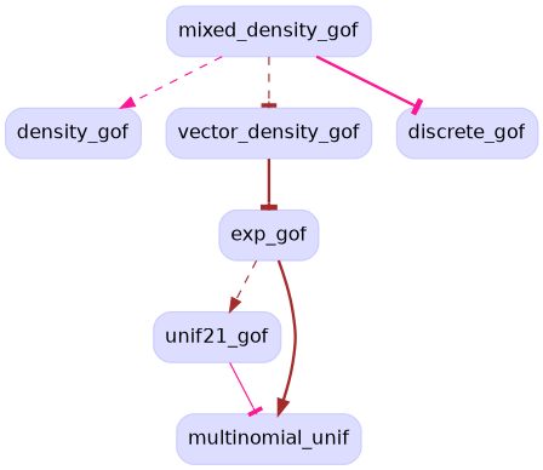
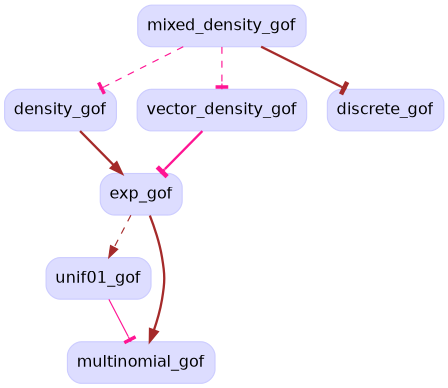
  digraph {
    fontname=helvetica
    node [color="#ccccff" fillcolor="#ddddff" fontname=helvetica shape=Mrecord style=filled]
    edge [arrowhead=tee color=deeppink fontname=helvetica style=bold]
-   unif01_gof [label=unif21_gof]
-   multinomial_gof [label=multinomial_unif]
+   unif01_gof
+   multinomial_gof
    exp_gof
    density_gof
    vector_density_gof
    mixed_density_gof
    discrete_gof
    unif01_gof -> multinomial_gof [style=solid]
    exp_gof -> unif01_gof [arrowhead=normal color=brown style=dashed]
    exp_gof -> multinomial_gof [arrowhead=normal color=brown]
-   vector_density_gof -> exp_gof [color=brown]
-   mixed_density_gof -> density_gof [arrowhead=normal style=dashed]
-   mixed_density_gof -> vector_density_gof [color=brown style=dashed]
-   mixed_density_gof -> discrete_gof
+   density_gof -> exp_gof [arrowhead=normal color=brown]
+   vector_density_gof -> exp_gof
+   mixed_density_gof -> density_gof [style=dashed]
+   mixed_density_gof -> vector_density_gof [style=dashed]
+   mixed_density_gof -> discrete_gof [color=brown]
  }
